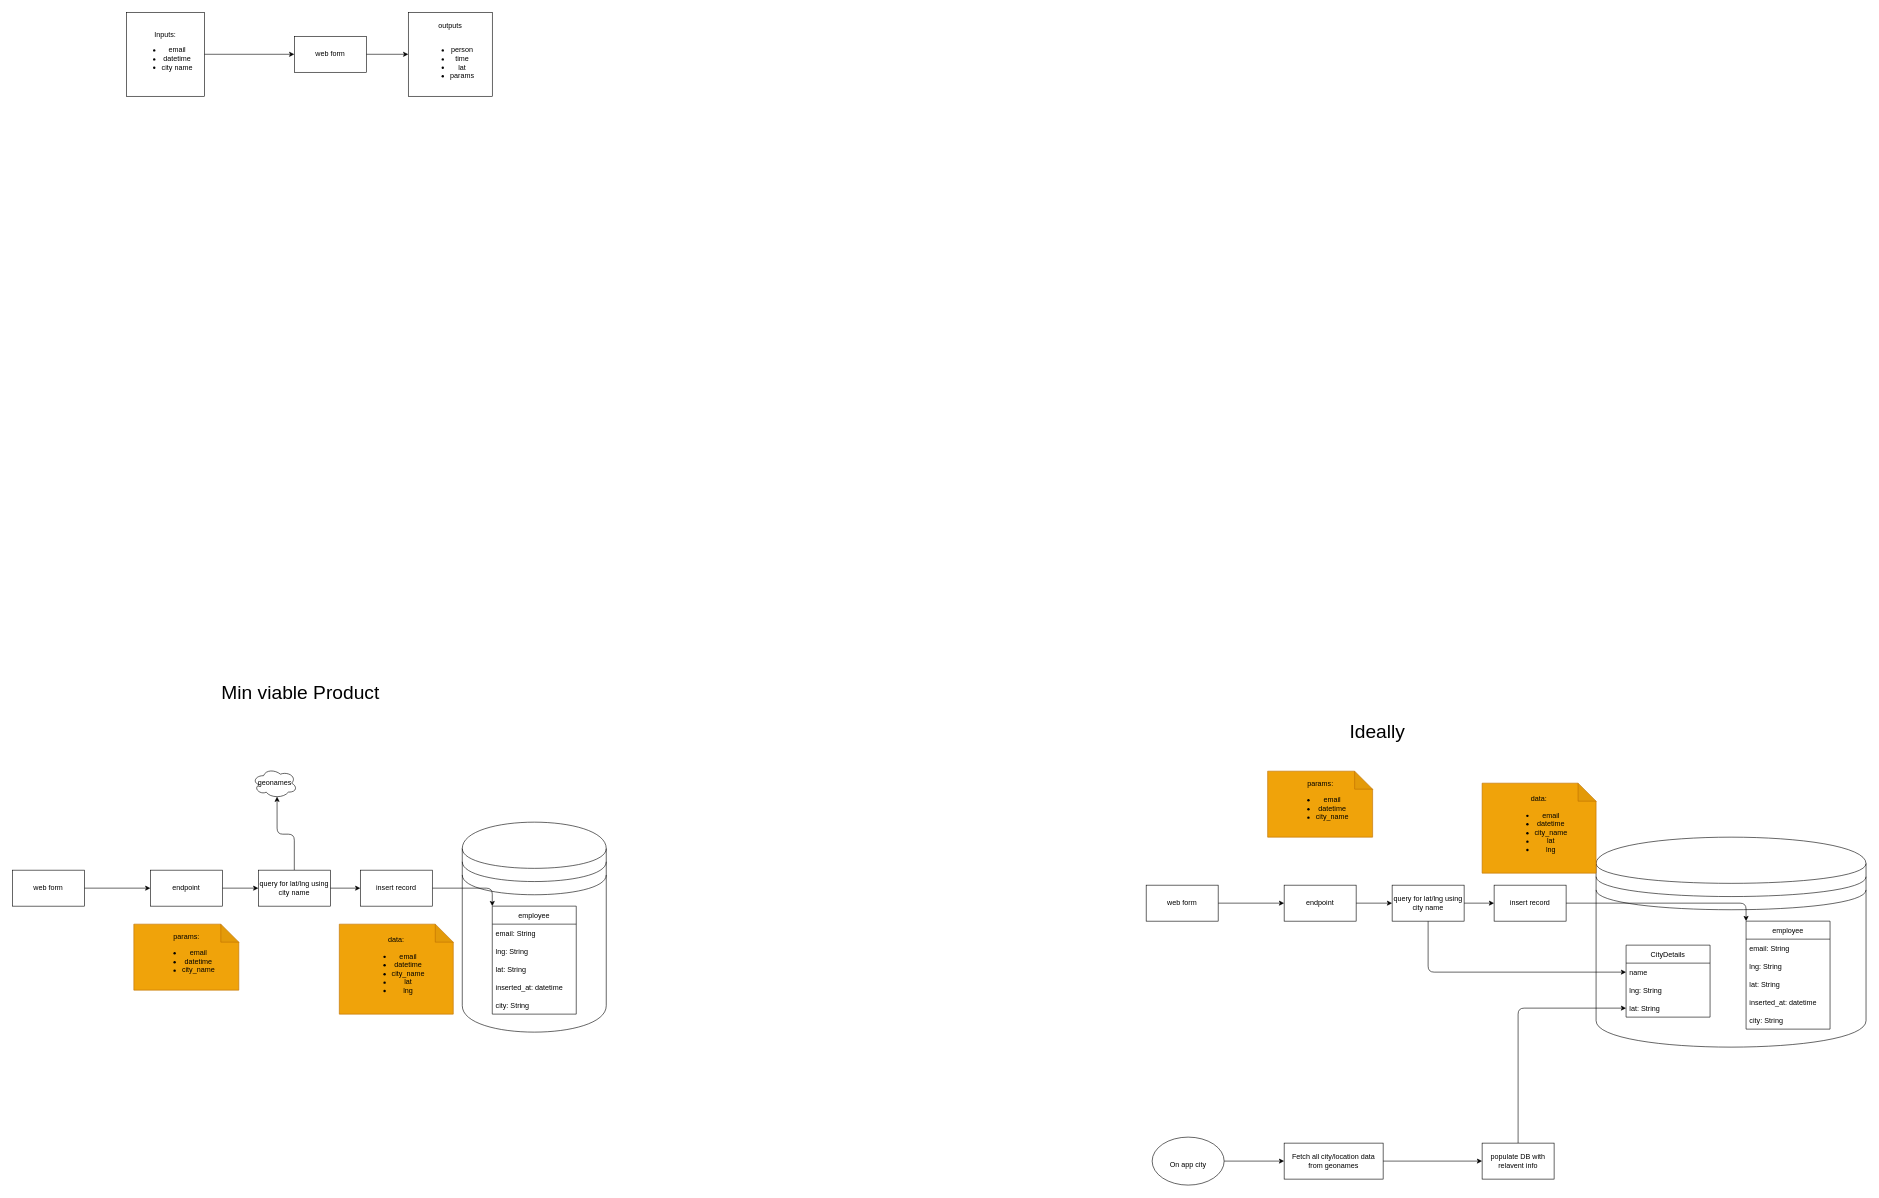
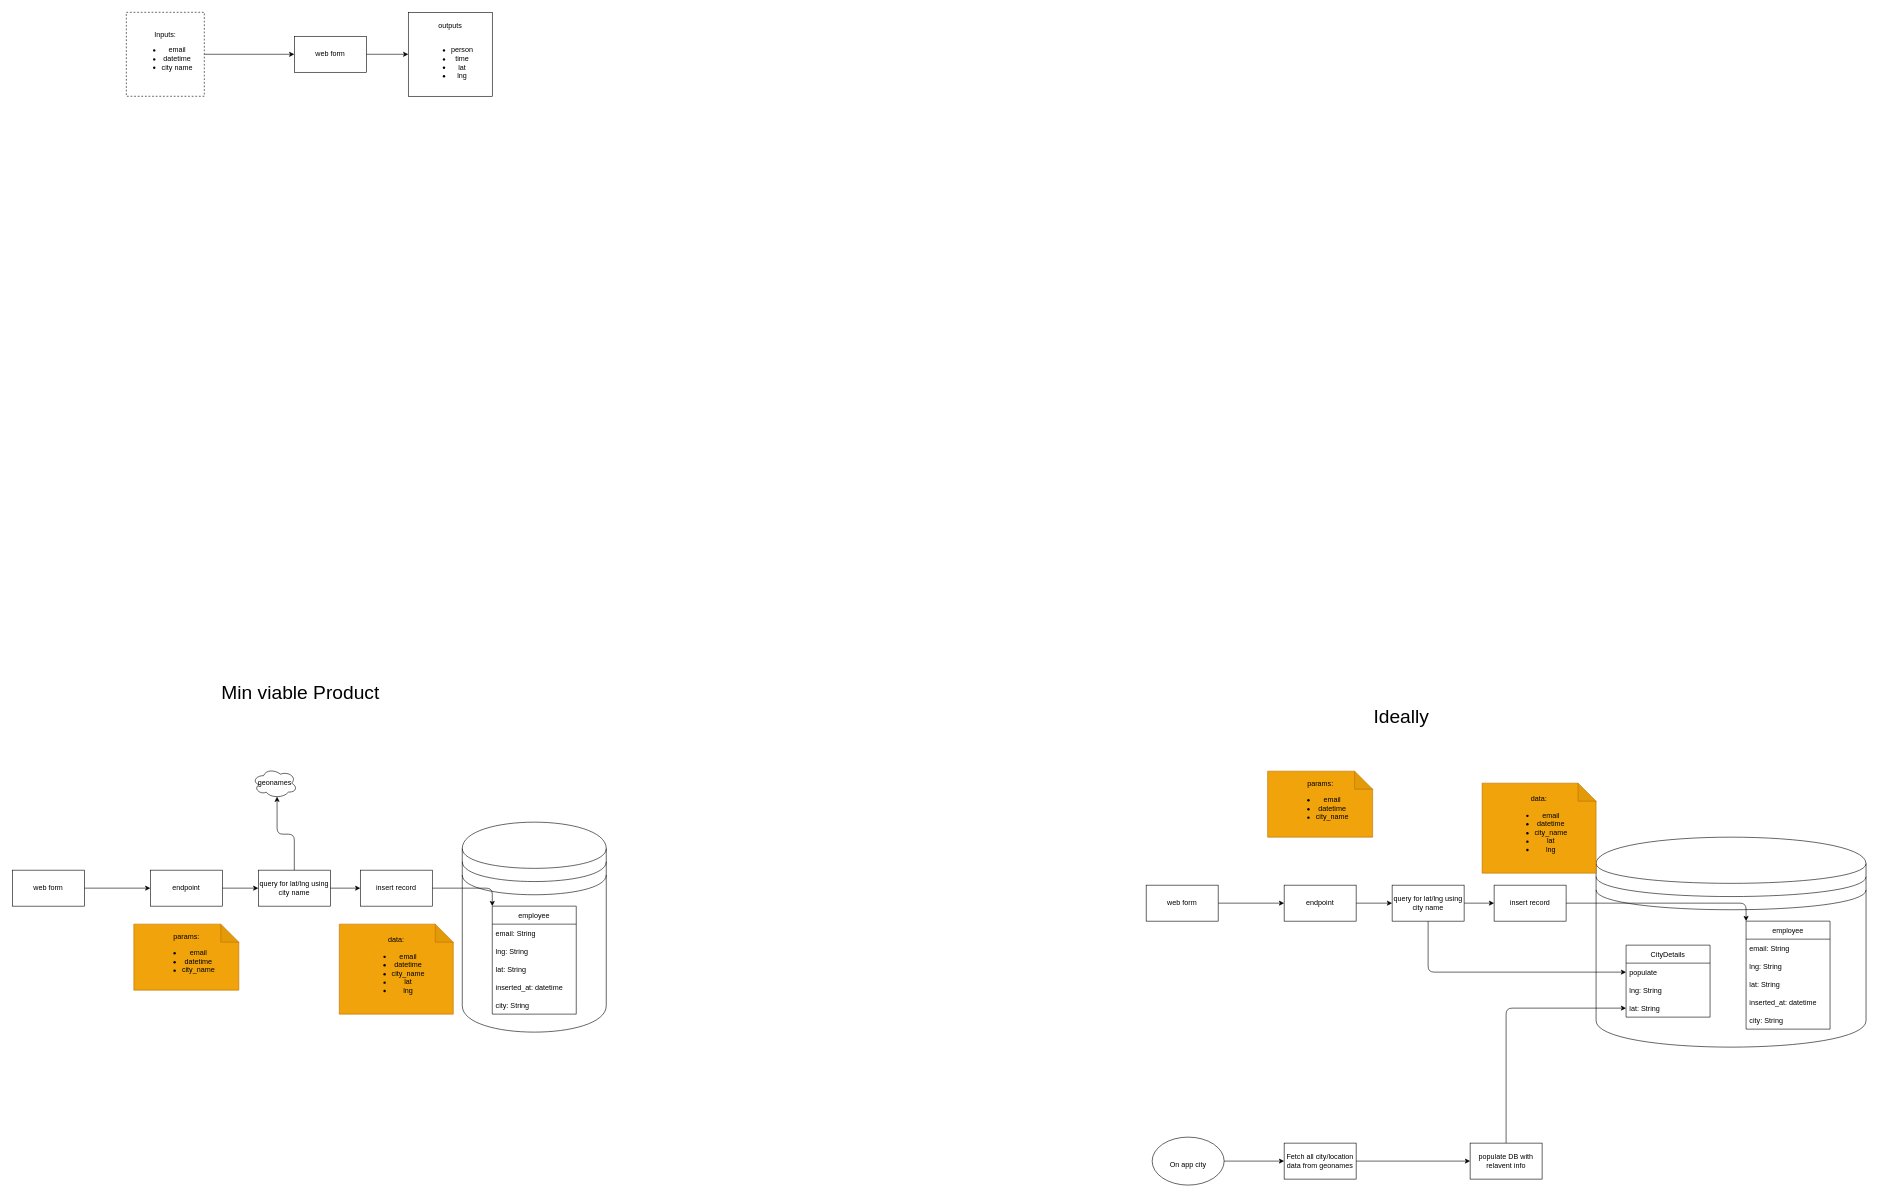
  <mxCell id="0" />
  <mxCell id="1" parent="0" />
  <mxCell id="2" style="edgeStyle=none;html=1;entryX=0;entryY=0.5;entryDx=0;entryDy=0;" parent="1" source="3" target="6" edge="1"><mxGeometry relative="1" as="geometry" /></mxCell>
  <mxCell id="3" value="web form" style="whiteSpace=wrap;html=1;" parent="1" vertex="1"><mxGeometry x="490" y="60" width="120" height="60" as="geometry" /></mxCell>
  <mxCell id="4" style="edgeStyle=none;html=1;entryX=0;entryY=0.5;entryDx=0;entryDy=0;" parent="1" source="5" target="3" edge="1"><mxGeometry relative="1" as="geometry" /></mxCell>
- <mxCell id="5" value="Inputs:&lt;br&gt;&lt;ul&gt;&lt;li&gt;email&lt;/li&gt;&lt;li&gt;datetime&lt;/li&gt;&lt;li&gt;city name&lt;/li&gt;&lt;/ul&gt;" style="whiteSpace=wrap;html=1;" parent="1" vertex="1"><mxGeometry x="210" y="20" width="130" height="140" as="geometry" /></mxCell>
- <mxCell id="6" value="outputs&lt;br&gt;&lt;br&gt;&lt;ul&gt;&lt;li&gt;person&lt;/li&gt;&lt;li&gt;time&lt;/li&gt;&lt;li&gt;lat&lt;/li&gt;&lt;li&gt;params&lt;/li&gt;&lt;/ul&gt;" style="whiteSpace=wrap;html=1;" parent="1" vertex="1"><mxGeometry x="680" y="20" width="140" height="140" as="geometry" /></mxCell>
+ <mxCell id="5" value="Inputs:&lt;br&gt;&lt;ul&gt;&lt;li&gt;email&lt;/li&gt;&lt;li&gt;datetime&lt;/li&gt;&lt;li&gt;city name&lt;/li&gt;&lt;/ul&gt;" style="whiteSpace=wrap;html=1;dashed=1;" parent="1" vertex="1"><mxGeometry x="210" y="20" width="130" height="140" as="geometry" /></mxCell>
+ <mxCell id="6" value="outputs&lt;br&gt;&lt;br&gt;&lt;ul&gt;&lt;li&gt;person&lt;/li&gt;&lt;li&gt;time&lt;/li&gt;&lt;li&gt;lat&lt;/li&gt;&lt;li&gt;lng&lt;/li&gt;&lt;/ul&gt;" style="whiteSpace=wrap;html=1;" parent="1" vertex="1"><mxGeometry x="680" y="20" width="140" height="140" as="geometry" /></mxCell>
  <mxCell id="7" value="" style="shape=datastore;whiteSpace=wrap;html=1;" parent="1" vertex="1"><mxGeometry x="770" y="1370" width="240" height="350" as="geometry" /></mxCell>
  <mxCell id="8" style="edgeStyle=none;html=1;entryX=0;entryY=0.5;entryDx=0;entryDy=0;" parent="1" source="9" target="11" edge="1"><mxGeometry relative="1" as="geometry" /></mxCell>
  <mxCell id="9" value="web form" style="whiteSpace=wrap;html=1;" parent="1" vertex="1"><mxGeometry x="20" y="1450" width="120" height="60" as="geometry" /></mxCell>
  <mxCell id="10" style="edgeStyle=orthogonalEdgeStyle;html=1;" parent="1" source="11" target="21" edge="1"><mxGeometry relative="1" as="geometry" /></mxCell>
  <mxCell id="11" value="endpoint" style="whiteSpace=wrap;html=1;" parent="1" vertex="1"><mxGeometry x="250" y="1450" width="120" height="60" as="geometry" /></mxCell>
  <mxCell id="12" value="geonames" style="ellipse;shape=cloud;whiteSpace=wrap;html=1;" parent="1" vertex="1"><mxGeometry x="420" y="1280" width="75" height="50" as="geometry" /></mxCell>
  <mxCell id="13" value="employee" style="swimlane;fontStyle=0;childLayout=stackLayout;horizontal=1;startSize=30;horizontalStack=0;resizeParent=1;resizeParentMax=0;resizeLast=0;collapsible=1;marginBottom=0;" parent="1" vertex="1"><mxGeometry x="820" y="1510" width="140" height="180" as="geometry" /></mxCell>
  <mxCell id="14" value="email: String" style="text;strokeColor=none;fillColor=none;align=left;verticalAlign=middle;spacingLeft=4;spacingRight=4;overflow=hidden;points=[[0,0.5],[1,0.5]];portConstraint=eastwest;rotatable=0;" parent="13" vertex="1"><mxGeometry y="30" width="140" height="30" as="geometry" /></mxCell>
  <mxCell id="15" value="lng: String" style="text;strokeColor=none;fillColor=none;align=left;verticalAlign=middle;spacingLeft=4;spacingRight=4;overflow=hidden;points=[[0,0.5],[1,0.5]];portConstraint=eastwest;rotatable=0;" parent="13" vertex="1"><mxGeometry y="60" width="140" height="30" as="geometry" /></mxCell>
  <mxCell id="16" value="lat: String" style="text;strokeColor=none;fillColor=none;align=left;verticalAlign=middle;spacingLeft=4;spacingRight=4;overflow=hidden;points=[[0,0.5],[1,0.5]];portConstraint=eastwest;rotatable=0;" parent="13" vertex="1"><mxGeometry y="90" width="140" height="30" as="geometry" /></mxCell>
  <mxCell id="17" value="inserted_at: datetime" style="text;strokeColor=none;fillColor=none;align=left;verticalAlign=middle;spacingLeft=4;spacingRight=4;overflow=hidden;points=[[0,0.5],[1,0.5]];portConstraint=eastwest;rotatable=0;" parent="13" vertex="1"><mxGeometry y="120" width="140" height="30" as="geometry" /></mxCell>
  <mxCell id="18" value="city: String" style="text;strokeColor=none;fillColor=none;align=left;verticalAlign=middle;spacingLeft=4;spacingRight=4;overflow=hidden;points=[[0,0.5],[1,0.5]];portConstraint=eastwest;rotatable=0;" parent="13" vertex="1"><mxGeometry y="150" width="140" height="30" as="geometry" /></mxCell>
  <mxCell id="19" style="edgeStyle=orthogonalEdgeStyle;html=1;entryX=0.55;entryY=0.95;entryDx=0;entryDy=0;entryPerimeter=0;" parent="1" source="21" target="12" edge="1"><mxGeometry relative="1" as="geometry" /></mxCell>
  <mxCell id="20" style="edgeStyle=orthogonalEdgeStyle;html=1;entryX=0;entryY=0.5;entryDx=0;entryDy=0;" parent="1" source="21" target="23" edge="1"><mxGeometry relative="1" as="geometry" /></mxCell>
  <mxCell id="21" value="query for lat/lng using city name" style="whiteSpace=wrap;html=1;" parent="1" vertex="1"><mxGeometry x="430" y="1450" width="120" height="60" as="geometry" /></mxCell>
  <mxCell id="22" style="edgeStyle=orthogonalEdgeStyle;html=1;entryX=0;entryY=0;entryDx=0;entryDy=0;" parent="1" source="23" target="13" edge="1"><mxGeometry relative="1" as="geometry" /></mxCell>
  <mxCell id="23" value="insert record" style="whiteSpace=wrap;html=1;" parent="1" vertex="1"><mxGeometry x="600" y="1450" width="120" height="60" as="geometry" /></mxCell>
  <mxCell id="24" value="&lt;span style=&quot;color: rgb(0 , 0 , 0)&quot;&gt;params:&lt;/span&gt;&lt;br style=&quot;color: rgb(0 , 0 , 0)&quot;&gt;&lt;ul style=&quot;color: rgb(0 , 0 , 0)&quot;&gt;&lt;li&gt;email&lt;/li&gt;&lt;li&gt;datetime&lt;/li&gt;&lt;li&gt;city_name&lt;/li&gt;&lt;/ul&gt;" style="shape=note;whiteSpace=wrap;html=1;backgroundOutline=1;darkOpacity=0.05;fillColor=#f0a30a;fontColor=#000000;strokeColor=#BD7000;" parent="1" vertex="1"><mxGeometry x="222.5" y="1540" width="175" height="110" as="geometry" /></mxCell>
  <mxCell id="25" value="&lt;span style=&quot;color: rgb(0 , 0 , 0)&quot;&gt;data:&lt;/span&gt;&lt;br style=&quot;color: rgb(0 , 0 , 0)&quot;&gt;&lt;ul style=&quot;color: rgb(0 , 0 , 0)&quot;&gt;&lt;li&gt;email&lt;/li&gt;&lt;li&gt;datetime&lt;/li&gt;&lt;li&gt;city_name&lt;/li&gt;&lt;li&gt;lat&lt;/li&gt;&lt;li&gt;lng&lt;/li&gt;&lt;/ul&gt;" style="shape=note;whiteSpace=wrap;html=1;backgroundOutline=1;darkOpacity=0.05;fillColor=#f0a30a;fontColor=#000000;strokeColor=#BD7000;" parent="1" vertex="1"><mxGeometry x="565" y="1540" width="190" height="150" as="geometry" /></mxCell>
  <mxCell id="26" value="" style="shape=datastore;whiteSpace=wrap;html=1;" vertex="1" parent="1"><mxGeometry x="2660" y="1395" width="450" height="350" as="geometry" /></mxCell>
  <mxCell id="27" style="edgeStyle=none;html=1;entryX=0;entryY=0.5;entryDx=0;entryDy=0;" edge="1" parent="1" source="28" target="30"><mxGeometry relative="1" as="geometry" /></mxCell>
  <mxCell id="28" value="web form" style="whiteSpace=wrap;html=1;" vertex="1" parent="1"><mxGeometry x="1910" y="1475" width="120" height="60" as="geometry" /></mxCell>
  <mxCell id="29" style="edgeStyle=orthogonalEdgeStyle;html=1;" edge="1" parent="1" source="30" target="39"><mxGeometry relative="1" as="geometry" /></mxCell>
  <mxCell id="30" value="endpoint" style="whiteSpace=wrap;html=1;" vertex="1" parent="1"><mxGeometry x="2140" y="1475" width="120" height="60" as="geometry" /></mxCell>
  <mxCell id="31" value="employee" style="swimlane;fontStyle=0;childLayout=stackLayout;horizontal=1;startSize=30;horizontalStack=0;resizeParent=1;resizeParentMax=0;resizeLast=0;collapsible=1;marginBottom=0;" vertex="1" parent="1"><mxGeometry x="2910" y="1535" width="140" height="180" as="geometry" /></mxCell>
  <mxCell id="32" value="email: String" style="text;strokeColor=none;fillColor=none;align=left;verticalAlign=middle;spacingLeft=4;spacingRight=4;overflow=hidden;points=[[0,0.5],[1,0.5]];portConstraint=eastwest;rotatable=0;" vertex="1" parent="31"><mxGeometry y="30" width="140" height="30" as="geometry" /></mxCell>
  <mxCell id="33" value="lng: String" style="text;strokeColor=none;fillColor=none;align=left;verticalAlign=middle;spacingLeft=4;spacingRight=4;overflow=hidden;points=[[0,0.5],[1,0.5]];portConstraint=eastwest;rotatable=0;" vertex="1" parent="31"><mxGeometry y="60" width="140" height="30" as="geometry" /></mxCell>
  <mxCell id="34" value="lat: String" style="text;strokeColor=none;fillColor=none;align=left;verticalAlign=middle;spacingLeft=4;spacingRight=4;overflow=hidden;points=[[0,0.5],[1,0.5]];portConstraint=eastwest;rotatable=0;" vertex="1" parent="31"><mxGeometry y="90" width="140" height="30" as="geometry" /></mxCell>
  <mxCell id="35" value="inserted_at: datetime" style="text;strokeColor=none;fillColor=none;align=left;verticalAlign=middle;spacingLeft=4;spacingRight=4;overflow=hidden;points=[[0,0.5],[1,0.5]];portConstraint=eastwest;rotatable=0;" vertex="1" parent="31"><mxGeometry y="120" width="140" height="30" as="geometry" /></mxCell>
  <mxCell id="36" value="city: String" style="text;strokeColor=none;fillColor=none;align=left;verticalAlign=middle;spacingLeft=4;spacingRight=4;overflow=hidden;points=[[0,0.5],[1,0.5]];portConstraint=eastwest;rotatable=0;" vertex="1" parent="31"><mxGeometry y="150" width="140" height="30" as="geometry" /></mxCell>
  <mxCell id="37" style="edgeStyle=orthogonalEdgeStyle;html=1;entryX=0;entryY=0.5;entryDx=0;entryDy=0;" edge="1" parent="1" source="39" target="41"><mxGeometry relative="1" as="geometry" /></mxCell>
  <mxCell id="38" style="edgeStyle=orthogonalEdgeStyle;html=1;entryX=0;entryY=0.5;entryDx=0;entryDy=0;fontSize=12;" edge="1" parent="1" source="39" target="46"><mxGeometry relative="1" as="geometry" /></mxCell>
  <mxCell id="39" value="query for lat/lng using city name" style="whiteSpace=wrap;html=1;" vertex="1" parent="1"><mxGeometry x="2320" y="1475" width="120" height="60" as="geometry" /></mxCell>
  <mxCell id="40" style="edgeStyle=orthogonalEdgeStyle;html=1;entryX=0;entryY=0;entryDx=0;entryDy=0;fontSize=12;" edge="1" parent="1" source="41" target="31"><mxGeometry relative="1" as="geometry" /></mxCell>
  <mxCell id="41" value="insert record" style="whiteSpace=wrap;html=1;" vertex="1" parent="1"><mxGeometry x="2490" y="1475" width="120" height="60" as="geometry" /></mxCell>
  <mxCell id="42" value="&lt;span style=&quot;color: rgb(0 , 0 , 0)&quot;&gt;params:&lt;/span&gt;&lt;br style=&quot;color: rgb(0 , 0 , 0)&quot;&gt;&lt;ul style=&quot;color: rgb(0 , 0 , 0)&quot;&gt;&lt;li&gt;email&lt;/li&gt;&lt;li&gt;datetime&lt;/li&gt;&lt;li&gt;city_name&lt;/li&gt;&lt;/ul&gt;" style="shape=note;whiteSpace=wrap;html=1;backgroundOutline=1;darkOpacity=0.05;fillColor=#f0a30a;fontColor=#000000;strokeColor=#BD7000;" vertex="1" parent="1"><mxGeometry x="2112.5" y="1285" width="175" height="110" as="geometry" /></mxCell>
  <mxCell id="43" value="&lt;span style=&quot;color: rgb(0 , 0 , 0)&quot;&gt;data:&lt;/span&gt;&lt;br style=&quot;color: rgb(0 , 0 , 0)&quot;&gt;&lt;ul style=&quot;color: rgb(0 , 0 , 0)&quot;&gt;&lt;li&gt;email&lt;/li&gt;&lt;li&gt;datetime&lt;/li&gt;&lt;li&gt;city_name&lt;/li&gt;&lt;li&gt;lat&lt;/li&gt;&lt;li&gt;lng&lt;/li&gt;&lt;/ul&gt;" style="shape=note;whiteSpace=wrap;html=1;backgroundOutline=1;darkOpacity=0.05;fillColor=#f0a30a;fontColor=#000000;strokeColor=#BD7000;" vertex="1" parent="1"><mxGeometry x="2470" y="1305" width="190" height="150" as="geometry" /></mxCell>
- <mxCell id="44" value="&lt;font style=&quot;font-size: 32px&quot;&gt;Ideally&lt;/font&gt;" style="text;html=1;align=center;verticalAlign=middle;resizable=0;points=[];autosize=1;strokeColor=none;fillColor=none;" vertex="1" parent="1"><mxGeometry x="2240" y="1205" width="110" height="30" as="geometry" /></mxCell>
+ <mxCell id="44" value="&lt;font style=&quot;font-size: 32px&quot;&gt;Ideally&lt;/font&gt;" style="text;html=1;align=center;verticalAlign=middle;resizable=0;points=[];autosize=1;strokeColor=none;fillColor=none;" vertex="1" parent="1"><mxGeometry x="2280" y="1180" width="110" height="30" as="geometry" /></mxCell>
  <mxCell id="45" value="CityDetails" style="swimlane;fontStyle=0;childLayout=stackLayout;horizontal=1;startSize=30;horizontalStack=0;resizeParent=1;resizeParentMax=0;resizeLast=0;collapsible=1;marginBottom=0;" vertex="1" parent="1"><mxGeometry x="2710" y="1575" width="140" height="120" as="geometry" /></mxCell>
- <mxCell id="46" value="name" style="text;strokeColor=none;fillColor=none;align=left;verticalAlign=middle;spacingLeft=4;spacingRight=4;overflow=hidden;points=[[0,0.5],[1,0.5]];portConstraint=eastwest;rotatable=0;" vertex="1" parent="45"><mxGeometry y="30" width="140" height="30" as="geometry" /></mxCell>
+ <mxCell id="46" value="populate" style="text;strokeColor=none;fillColor=none;align=left;verticalAlign=middle;spacingLeft=4;spacingRight=4;overflow=hidden;points=[[0,0.5],[1,0.5]];portConstraint=eastwest;rotatable=0;" vertex="1" parent="45"><mxGeometry y="30" width="140" height="30" as="geometry" /></mxCell>
  <mxCell id="47" value="lng: String" style="text;strokeColor=none;fillColor=none;align=left;verticalAlign=middle;spacingLeft=4;spacingRight=4;overflow=hidden;points=[[0,0.5],[1,0.5]];portConstraint=eastwest;rotatable=0;" vertex="1" parent="45"><mxGeometry y="60" width="140" height="30" as="geometry" /></mxCell>
  <mxCell id="48" value="lat: String" style="text;strokeColor=none;fillColor=none;align=left;verticalAlign=middle;spacingLeft=4;spacingRight=4;overflow=hidden;points=[[0,0.5],[1,0.5]];portConstraint=eastwest;rotatable=0;" vertex="1" parent="45"><mxGeometry y="90" width="140" height="30" as="geometry" /></mxCell>
  <mxCell id="49" style="edgeStyle=none;html=1;fontSize=12;" edge="1" parent="1" source="50" target="54"><mxGeometry relative="1" as="geometry" /></mxCell>
- <mxCell id="50" value="Fetch all city/location data from geonames" style="whiteSpace=wrap;html=1;" vertex="1" parent="1"><mxGeometry x="2140" y="1905" width="165" height="60" as="geometry" /></mxCell>
+ <mxCell id="50" value="Fetch all city/location data from geonames" style="whiteSpace=wrap;html=1;" vertex="1" parent="1"><mxGeometry x="2140" y="1905" width="120" height="60" as="geometry" /></mxCell>
  <mxCell id="51" style="edgeStyle=none;html=1;entryX=0;entryY=0.5;entryDx=0;entryDy=0;fontSize=12;" edge="1" parent="1" source="52" target="50"><mxGeometry relative="1" as="geometry" /></mxCell>
  <mxCell id="52" value="&lt;span style=&quot;font-size: 12px&quot;&gt;On app city&lt;/span&gt;" style="ellipse;whiteSpace=wrap;html=1;fontSize=32;" vertex="1" parent="1"><mxGeometry x="1920" y="1895" width="120" height="80" as="geometry" /></mxCell>
  <mxCell id="53" style="edgeStyle=orthogonalEdgeStyle;html=1;entryX=0;entryY=0.5;entryDx=0;entryDy=0;fontSize=12;" edge="1" parent="1" source="54" target="48"><mxGeometry relative="1" as="geometry" /></mxCell>
- <mxCell id="54" value="populate DB with relavent info" style="whiteSpace=wrap;html=1;" vertex="1" parent="1"><mxGeometry x="2470" y="1905" width="120" height="60" as="geometry" /></mxCell>
+ <mxCell id="54" value="populate DB with relavent info" style="whiteSpace=wrap;html=1;" vertex="1" parent="1"><mxGeometry x="2450" y="1905" width="120" height="60" as="geometry" /></mxCell>
  <mxCell id="55" value="&lt;span style=&quot;font-size: 32px&quot;&gt;Min viable Product&lt;/span&gt;" style="text;html=1;align=center;verticalAlign=middle;resizable=0;points=[];autosize=1;strokeColor=none;fillColor=none;" vertex="1" parent="1"><mxGeometry x="360" y="1140" width="280" height="30" as="geometry" /></mxCell>
